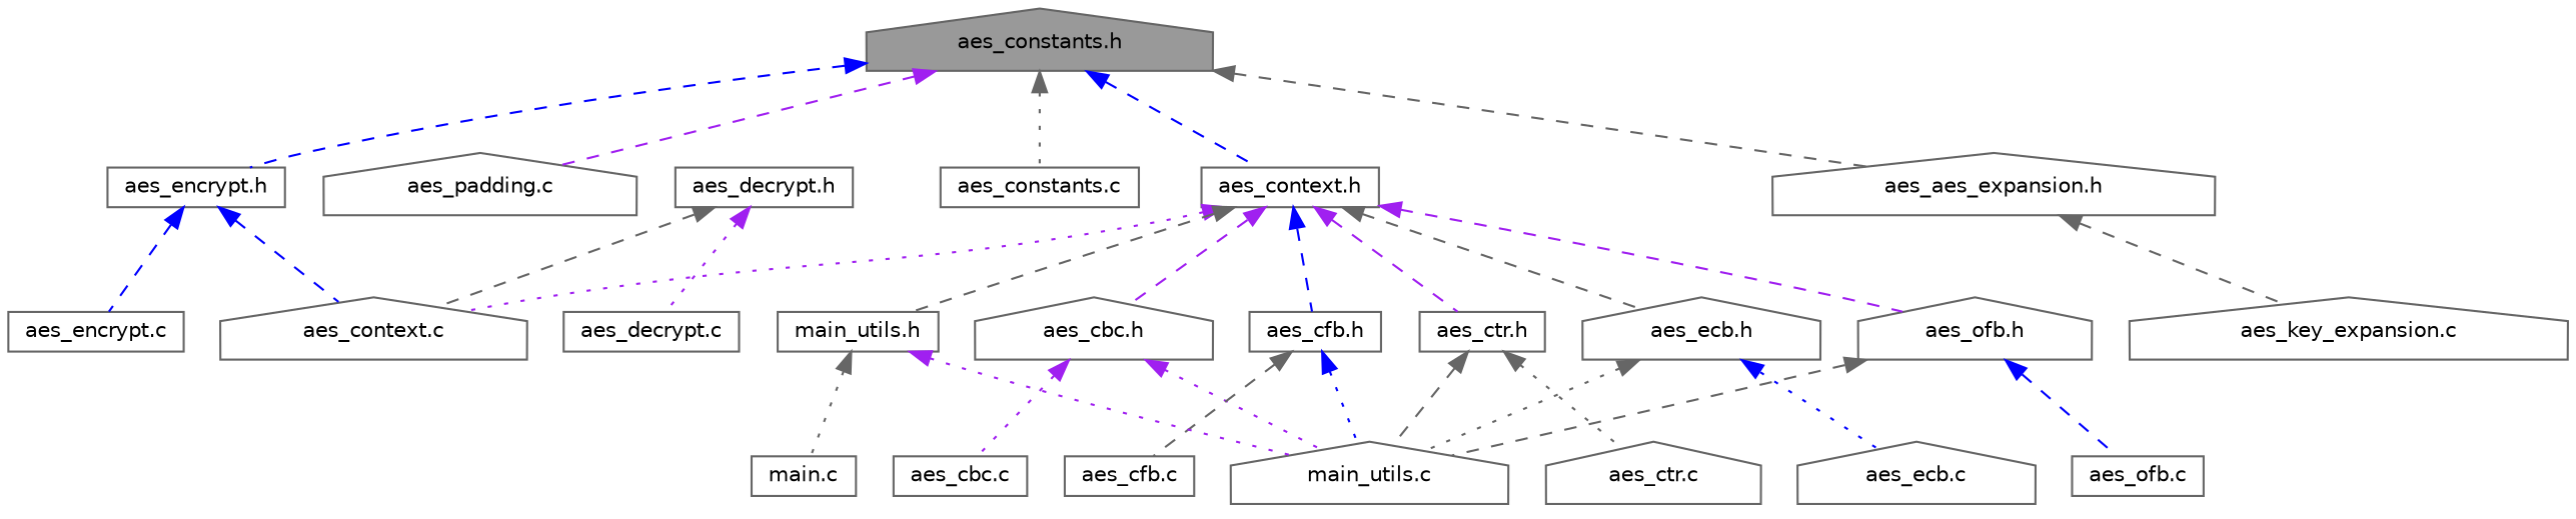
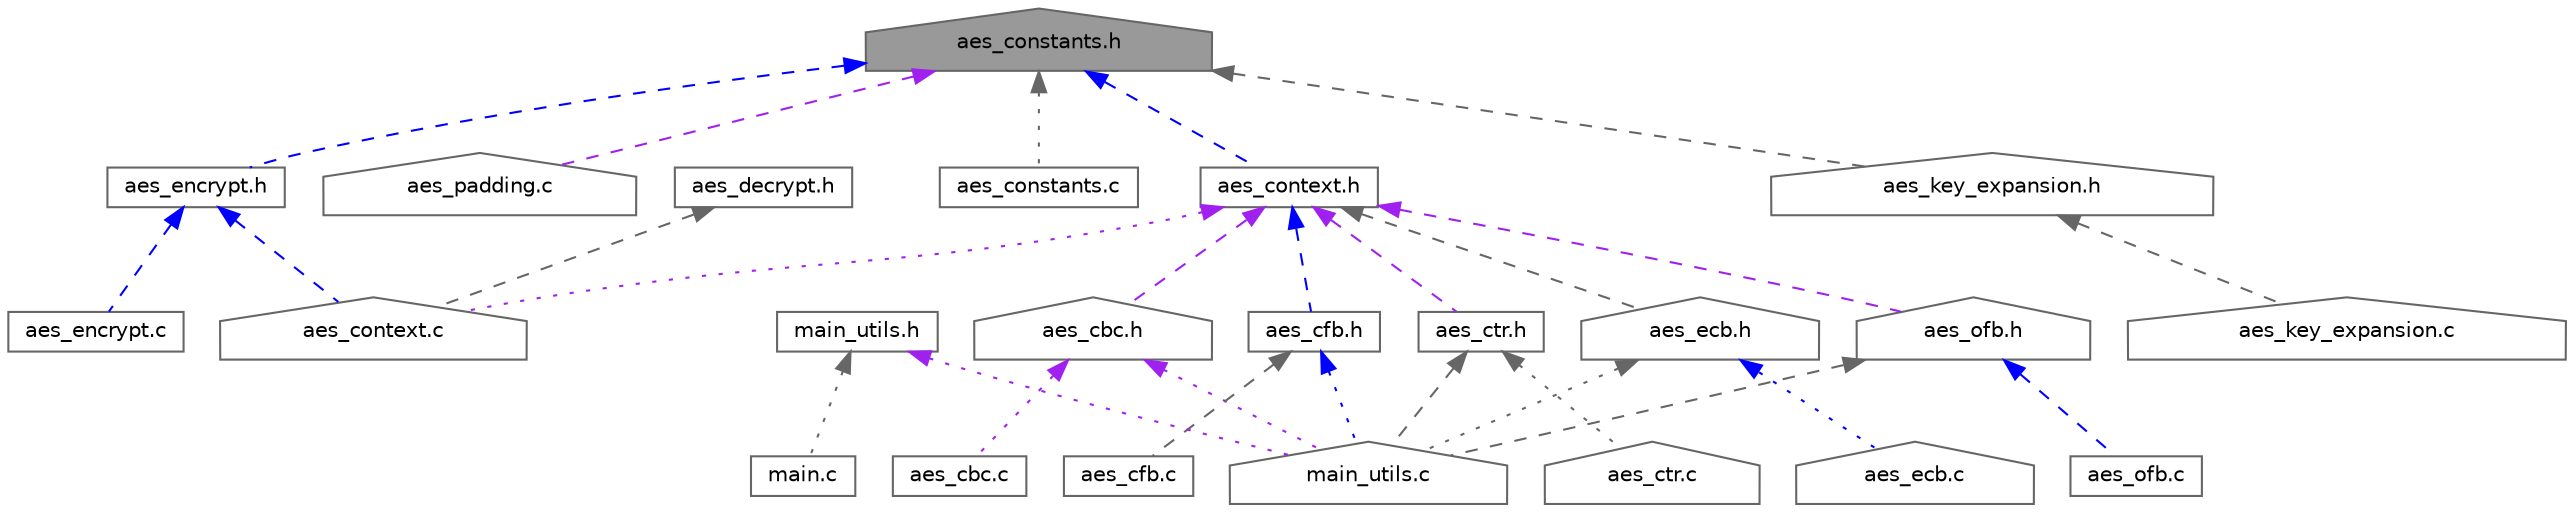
  digraph {
    node [color=grey40 fillcolor=white fontname=Helvetica fontsize=10 shape=box style=filled]
    edge [color=gray40 dir=back fontname=Helvetica fontsize=10 labelfontname=Helvetica labelfontsize=10 style=dashed]
    n1 [color=gray40 fillcolor=grey60 fontcolor=black height=0.2 label="aes_constants.h" shape=house width=0.4]
    n2 [height=0.2 label="aes_constants.c" width=0.4]
    n3 [height=0.2 label="aes_context.h" width=0.4]
    n4 [height=0.2 label="aes_encrypt.h" width=0.4]
-   n5 [height=0.2 label="aes_aes_expansion.h" shape=house width=0.4]
+   n5 [height=0.2 label="aes_key_expansion.h" shape=house width=0.4]
    n6 [height=0.2 label="aes_padding.c" shape=house width=0.4]
    n7 [height=0.2 label="aes_cbc.h" shape=house width=0.4]
    n8 [height=0.2 label="aes_cfb.h" width=0.4]
    n9 [height=0.2 label="aes_context.c" shape=house width=0.4]
    n10 [height=0.2 label="aes_ctr.h" width=0.4]
    n11 [height=0.2 label="aes_ecb.h" shape=house width=0.4]
    n12 [height=0.2 label="aes_ofb.h" shape=house width=0.4]
    n13 [height=0.2 label="main_utils.h" width=0.4]
    n14 [height=0.2 label="aes_decrypt.h" width=0.4]
-   n15 [height=0.2 label="aes_decrypt.c" width=0.4]
    n16 [height=0.2 label="aes_encrypt.c" width=0.4]
    n17 [height=0.2 label="aes_key_expansion.c" shape=house width=0.4]
    n18 [height=0.2 label="aes_cbc.c" width=0.4]
    n19 [height=0.2 label="main_utils.c" shape=house width=0.4]
    n20 [height=0.2 label="aes_cfb.c" width=0.4]
    n21 [height=0.2 label="aes_ctr.c" shape=house width=0.4]
    n22 [height=0.2 label="aes_ecb.c" shape=house width=0.4]
    n23 [height=0.2 label="aes_ofb.c" width=0.4]
    n24 [height=0.2 label="main.c" width=0.4]
    n1 -> n2 [style=dotted]
    n1 -> n3 [color=blue]
    n1 -> n4 [color=blue]
    n1 -> n5
    n1 -> n6 [color=purple]
    n3 -> n7 [color=purple]
    n3 -> n8 [color=blue]
    n3 -> n9 [color=purple style=dotted]
    n3 -> n10 [color=purple]
    n3 -> n11
    n3 -> n12 [color=purple]
-   n3 -> n13
    n4 -> n9 [color=blue]
    n4 -> n16 [color=blue]
    n5 -> n17
    n7 -> n18 [color=purple style=dotted]
    n7 -> n19 [color=purple style=dotted]
    n8 -> n19 [color=blue style=dotted]
    n8 -> n20
    n10 -> n19
    n10 -> n21 [style=dotted]
    n11 -> n19 [style=dotted]
    n11 -> n22 [color=blue style=dotted]
    n12 -> n19
    n12 -> n23 [color=blue]
    n13 -> n19 [color=purple style=dotted]
    n13 -> n24 [style=dotted]
    n14 -> n9
-   n14 -> n15 [color=purple style=dotted]
  }
